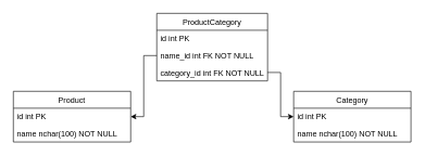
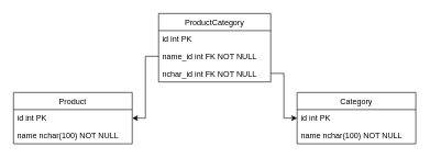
  <mxCell id="0" />
  <mxCell id="1" parent="0" />
  <mxCell id="2" value="Product" style="swimlane;fontStyle=0;childLayout=stackLayout;horizontal=1;startSize=26;fillColor=none;horizontalStack=0;resizeParent=1;resizeParentMax=0;resizeLast=0;collapsible=1;marginBottom=0;" vertex="1" parent="1"><mxGeometry x="20" y="140" width="180" height="78" as="geometry" /></mxCell>
  <mxCell id="3" value="id int PK" style="text;strokeColor=none;fillColor=none;align=left;verticalAlign=top;spacingLeft=4;spacingRight=4;overflow=hidden;rotatable=0;points=[[0,0.5],[1,0.5]];portConstraint=eastwest;" vertex="1" parent="2"><mxGeometry y="26" width="180" height="26" as="geometry" /></mxCell>
  <mxCell id="4" value="name nchar(100) NOT NULL" style="text;strokeColor=none;fillColor=none;align=left;verticalAlign=top;spacingLeft=4;spacingRight=4;overflow=hidden;rotatable=0;points=[[0,0.5],[1,0.5]];portConstraint=eastwest;" vertex="1" parent="2"><mxGeometry y="52" width="180" height="26" as="geometry" /></mxCell>
  <mxCell id="5" value="Category" style="swimlane;fontStyle=0;childLayout=stackLayout;horizontal=1;startSize=26;fillColor=none;horizontalStack=0;resizeParent=1;resizeParentMax=0;resizeLast=0;collapsible=1;marginBottom=0;" vertex="1" parent="1"><mxGeometry x="450" y="140" width="180" height="78" as="geometry" /></mxCell>
  <mxCell id="6" value="id int PK" style="text;strokeColor=none;fillColor=none;align=left;verticalAlign=top;spacingLeft=4;spacingRight=4;overflow=hidden;rotatable=0;points=[[0,0.5],[1,0.5]];portConstraint=eastwest;" vertex="1" parent="5"><mxGeometry y="26" width="180" height="26" as="geometry" /></mxCell>
  <mxCell id="7" value="name nchar(100) NOT NULL" style="text;strokeColor=none;fillColor=none;align=left;verticalAlign=top;spacingLeft=4;spacingRight=4;overflow=hidden;rotatable=0;points=[[0,0.5],[1,0.5]];portConstraint=eastwest;" vertex="1" parent="5"><mxGeometry y="52" width="180" height="26" as="geometry" /></mxCell>
  <mxCell id="8" value="ProductCategory" style="swimlane;fontStyle=0;childLayout=stackLayout;horizontal=1;startSize=26;fillColor=none;horizontalStack=0;resizeParent=1;resizeParentMax=0;resizeLast=0;collapsible=1;marginBottom=0;" vertex="1" parent="1"><mxGeometry x="240" y="20" width="170" height="104" as="geometry" /></mxCell>
  <mxCell id="9" value="id int PK" style="text;strokeColor=none;fillColor=none;align=left;verticalAlign=top;spacingLeft=4;spacingRight=4;overflow=hidden;rotatable=0;points=[[0,0.5],[1,0.5]];portConstraint=eastwest;" vertex="1" parent="8"><mxGeometry y="26" width="170" height="26" as="geometry" /></mxCell>
  <mxCell id="10" value="name_id int FK NOT NULL" style="text;strokeColor=none;fillColor=none;align=left;verticalAlign=top;spacingLeft=4;spacingRight=4;overflow=hidden;rotatable=0;points=[[0,0.5],[1,0.5]];portConstraint=eastwest;" vertex="1" parent="8"><mxGeometry y="52" width="170" height="26" as="geometry" /></mxCell>
- <mxCell id="11" value="category_id int FK NOT NULL" style="text;strokeColor=none;fillColor=none;align=left;verticalAlign=top;spacingLeft=4;spacingRight=4;overflow=hidden;rotatable=0;points=[[0,0.5],[1,0.5]];portConstraint=eastwest;" vertex="1" parent="8"><mxGeometry y="78" width="170" height="26" as="geometry" /></mxCell>
+ <mxCell id="11" value="nchar_id int FK NOT NULL" style="text;strokeColor=none;fillColor=none;align=left;verticalAlign=top;spacingLeft=4;spacingRight=4;overflow=hidden;rotatable=0;points=[[0,0.5],[1,0.5]];portConstraint=eastwest;" vertex="1" parent="8"><mxGeometry y="78" width="170" height="26" as="geometry" /></mxCell>
  <mxCell id="12" style="edgeStyle=orthogonalEdgeStyle;rounded=0;orthogonalLoop=1;jettySize=auto;html=1;" edge="1" parent="1" source="10" target="3"><mxGeometry relative="1" as="geometry" /></mxCell>
  <mxCell id="13" style="edgeStyle=orthogonalEdgeStyle;rounded=0;orthogonalLoop=1;jettySize=auto;html=1;entryX=0;entryY=0.5;entryDx=0;entryDy=0;" edge="1" parent="1" source="11" target="6"><mxGeometry relative="1" as="geometry" /></mxCell>
